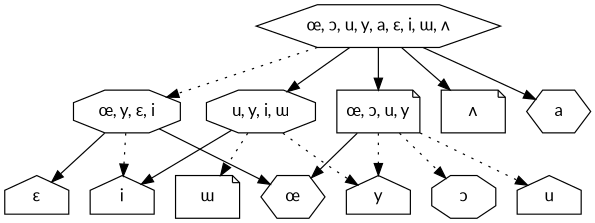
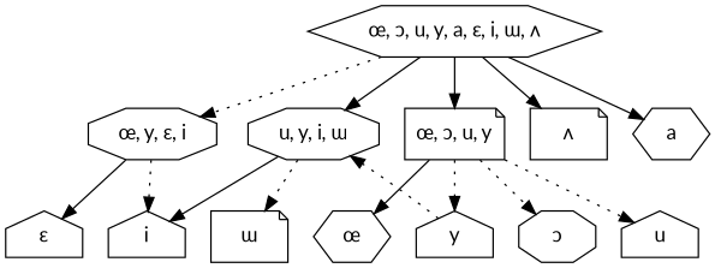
  digraph {
    fontname=Lato
    node [fontname=Lato shape=house]
    edge [fontname=Lato style=solid]
    n1 [label="œ, ɔ, u, y, a, ɛ, i, ɯ, ʌ" shape=hexagon]
    n2 [label="œ, y, ɛ, i" shape=octagon]
    n3 [label="u, y, i, ɯ" shape=octagon]
    n4 [label="œ, ɔ, u, y" shape=note]
    n5 [label="ʌ" shape=note]
    n6 [label=a shape=hexagon]
    n7 [label="ɛ"]
    n8 [label="œ" shape=hexagon]
    n9 [label=i]
    n10 [label=y]
    n11 [label="ɯ" shape=note]
    n12 [label=u]
    n13 [label="ɔ" shape=octagon]
    n1 -> n2 [style=dotted]
    n1 -> n3
    n1 -> n4
    n1 -> n5
    n1 -> n6
    n2 -> n7
-   n2 -> n8
    n2 -> n9 [style=dotted]
    n3 -> n9
-   n3 -> n10 [style=dotted]
+   n10 -> n3 [style=dotted]
    n3 -> n11 [style=dotted]
    n4 -> n8
    n4 -> n10 [style=dotted]
    n4 -> n12 [style=dotted]
    n4 -> n13 [style=dotted]
  }
